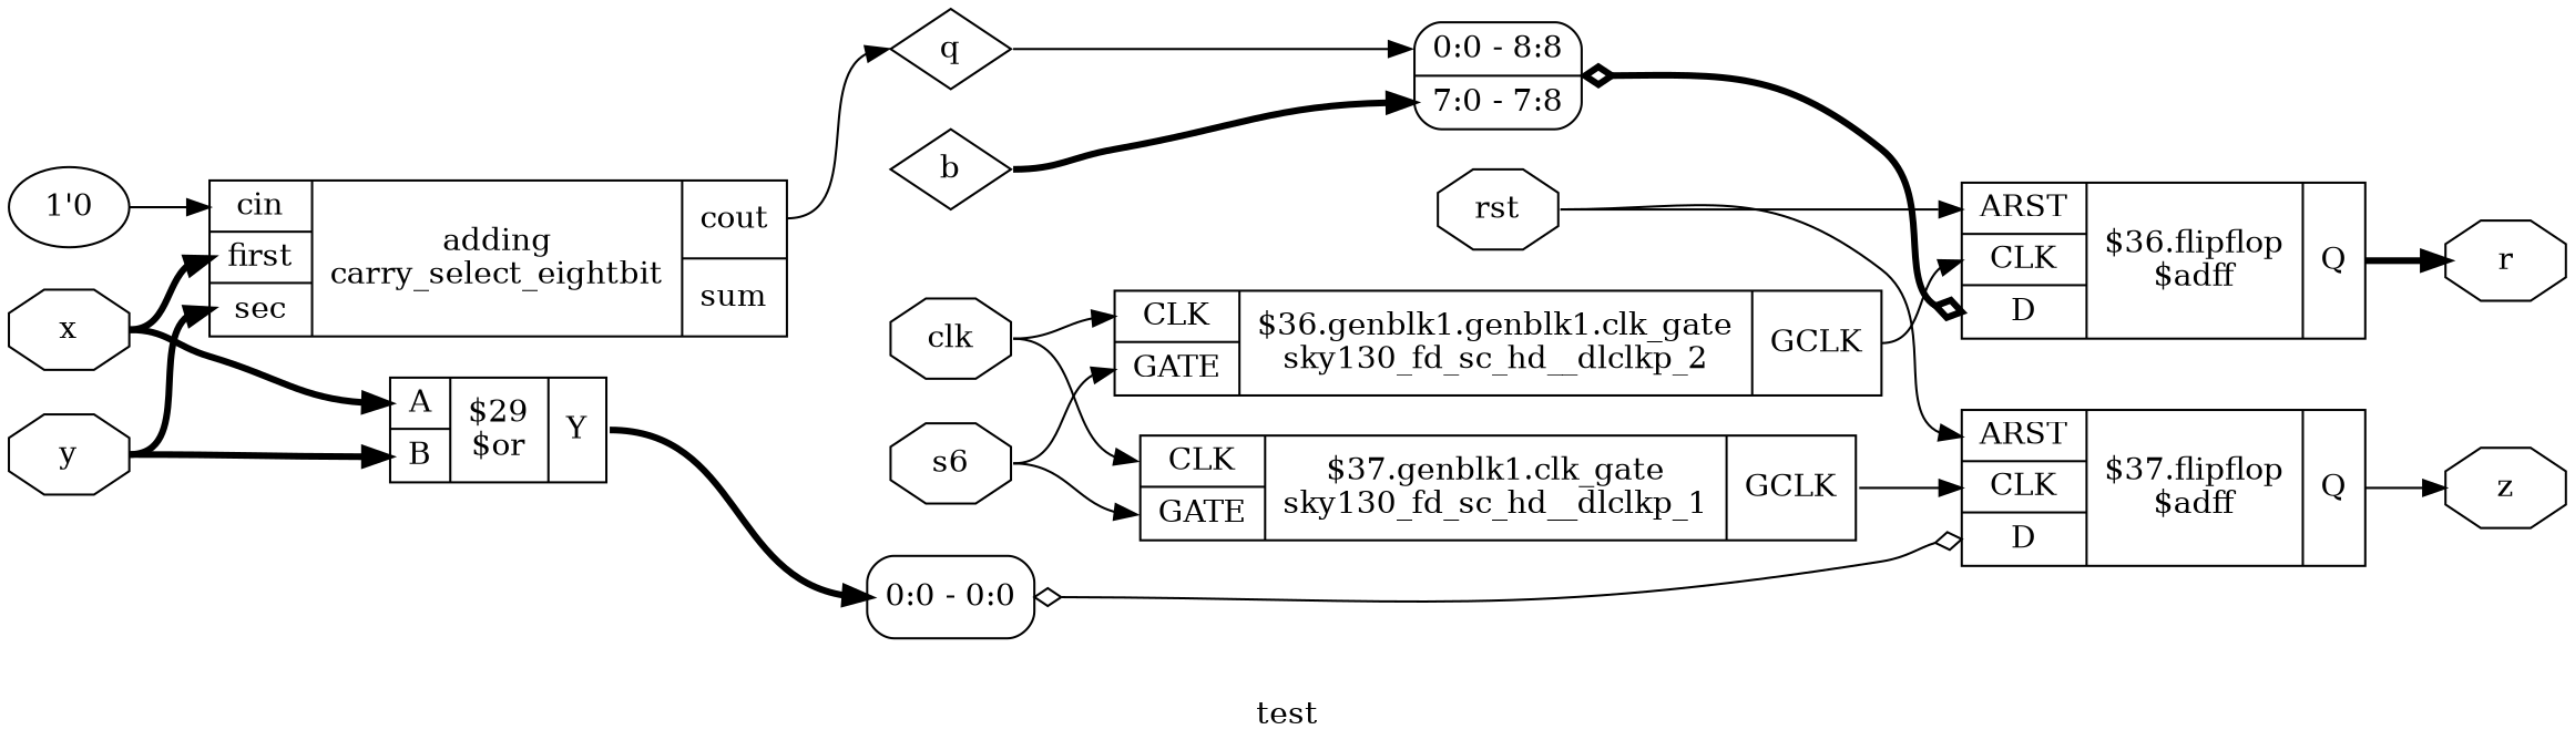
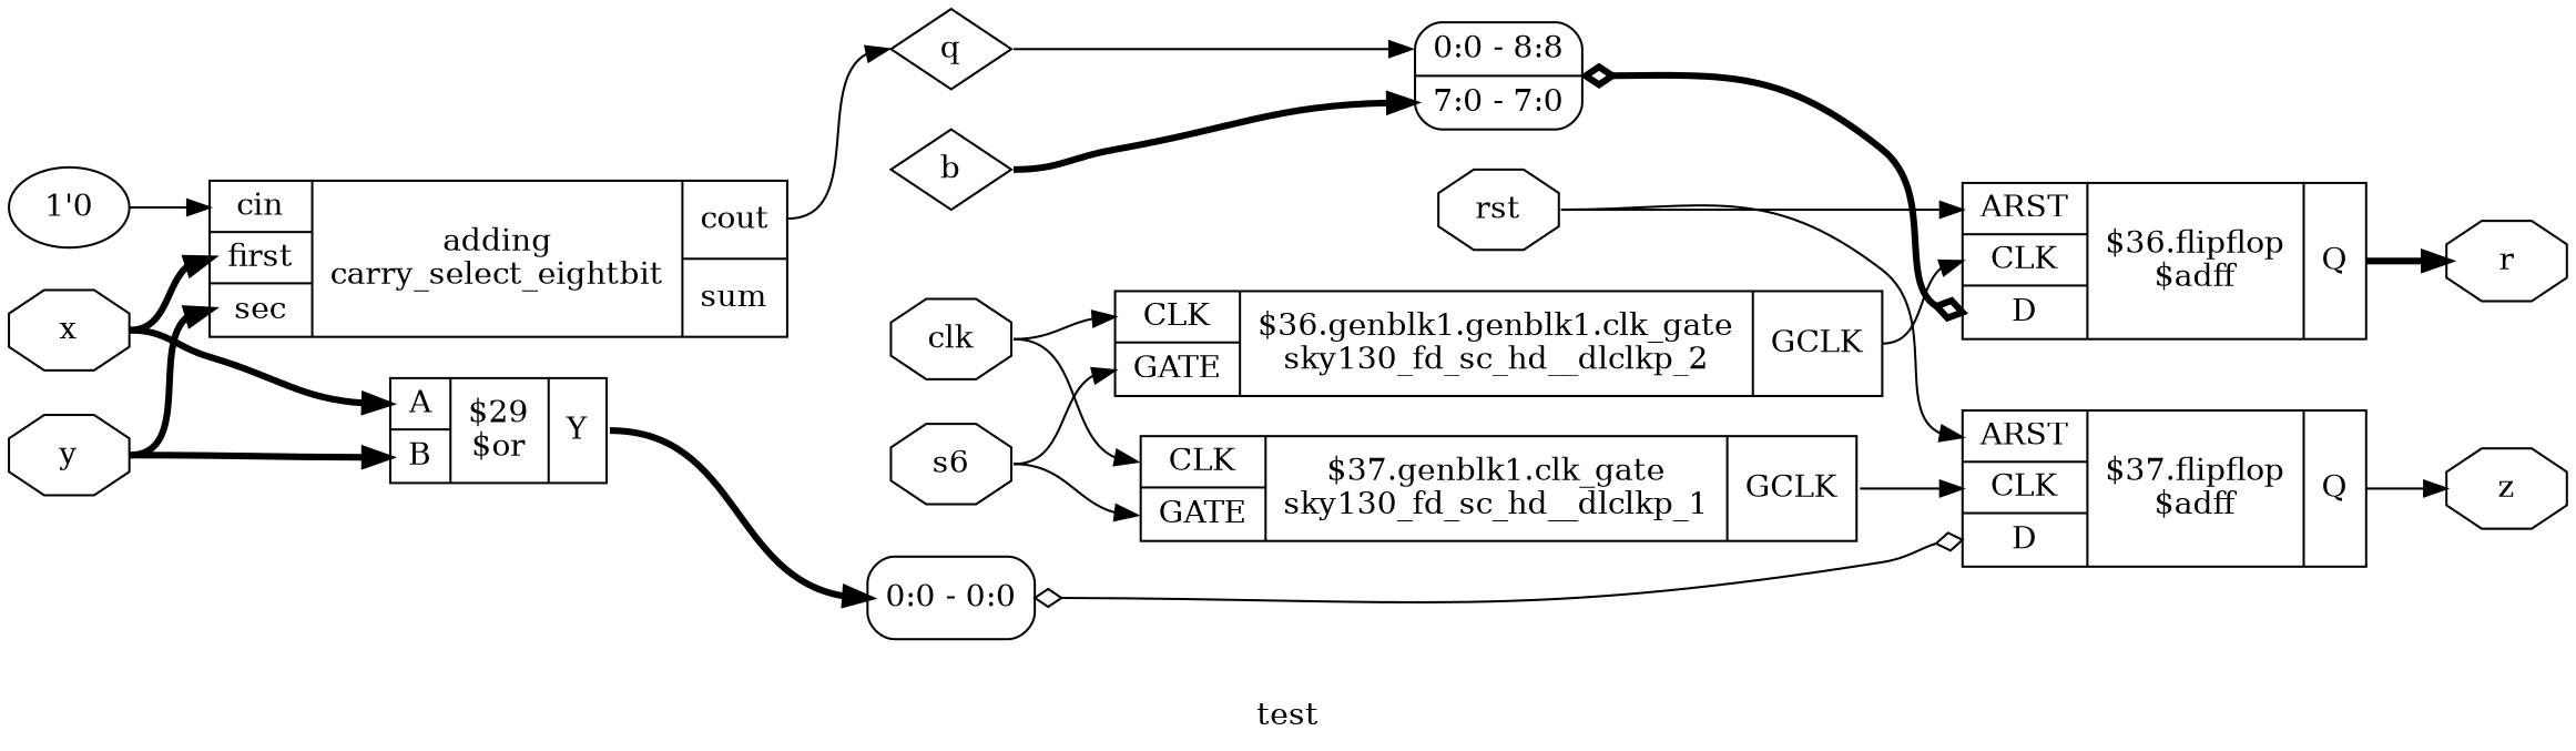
  digraph {
    label=test
    rankdir=LR
    remincross=true
    node [shape=record]
    edge [color=black headport="p14:w" tailport=e]
    n1 [color=black fontcolor=black label=b shape=diamond]
-   n2 [label="<s1> 0:0 - 8:8 |<s0> 7:0 - 7:8 " style=rounded]
+   n2 [label="<s1> 0:0 - 8:8 |<s0> 7:0 - 7:0 " style=rounded]
    n3 [label="{{<p13> ARST|<p14> CLK|<p15> D}|$36.flipflop\n$adff|{<p16> Q}}"]
    n4 [color=black fontcolor=black label=clk shape=octagon]
    n5 [label="{{<p14> CLK|<p18> GATE}|$36.genblk1.genblk1.clk_gate\nsky130_fd_sc_hd__dlclkp_2|{<p19> GCLK}}"]
    n6 [label="{{<p14> CLK|<p18> GATE}|$37.genblk1.clk_gate\nsky130_fd_sc_hd__dlclkp_1|{<p19> GCLK}}"]
    n7 [label="{{<p13> ARST|<p14> CLK|<p15> D}|$37.flipflop\n$adff|{<p16> Q}}"]
    n8 [color=black fontcolor=black label=q shape=diamond]
    n9 [color=black fontcolor=black label=r shape=octagon]
    n10 [color=black fontcolor=black label=rst shape=octagon]
    n11 [color=black fontcolor=black label=z shape=octagon]
    n12 [color=black fontcolor=black label=s6 shape=octagon]
    n13 [color=black fontcolor=black label=x shape=octagon]
    n14 [label="{{<p23> A|<p24> B}|$29\n$or|{<p25> Y}}"]
    n15 [label="{{<p27> cin|<p28> first|<p29> sec}|adding\ncarry_select_eightbit|{<p30> cout|<p31> sum}}"]
    n16 [label="<s0> 0:0 - 0:0 " style=rounded]
    n17 [color=black fontcolor=black label=y shape=octagon]
    n18 [label="1'0" shape=""]
    n1 -> n2 [headport="s0:w" style="setlinewidth(3)"]
    n2 -> n3 [arrowhead=odiamond arrowtail=odiamond dir=both headport="p15:w" style="setlinewidth(3)"]
    n3 -> n9 [headport=w style="setlinewidth(3)" tailport="p16:e"]
    n4 -> n5
    n4 -> n6
    n5 -> n3 [tailport="p19:e"]
    n6 -> n7 [tailport="p19:e"]
    n7 -> n11 [headport=w tailport="p16:e"]
    n8 -> n2 [headport="s1:w"]
    n10 -> n3 [headport="p13:w"]
    n10 -> n7 [headport="p13:w"]
    n12 -> n5 [headport="p18:w"]
    n12 -> n6 [headport="p18:w"]
    n13 -> n14 [headport="p23:w" style="setlinewidth(3)"]
    n13 -> n15 [headport="p28:w" style="setlinewidth(3)"]
    n14 -> n16 [headport="s0:w" style="setlinewidth(3)" tailport="p25:e"]
    n15 -> n8 [headport=w tailport="p30:e"]
    n16 -> n7 [arrowhead=odiamond arrowtail=odiamond dir=both headport="p15:w"]
    n17 -> n14 [headport="p24:w" style="setlinewidth(3)"]
    n17 -> n15 [headport="p29:w" style="setlinewidth(3)"]
    n18 -> n15 [headport="p27:w"]
  }
